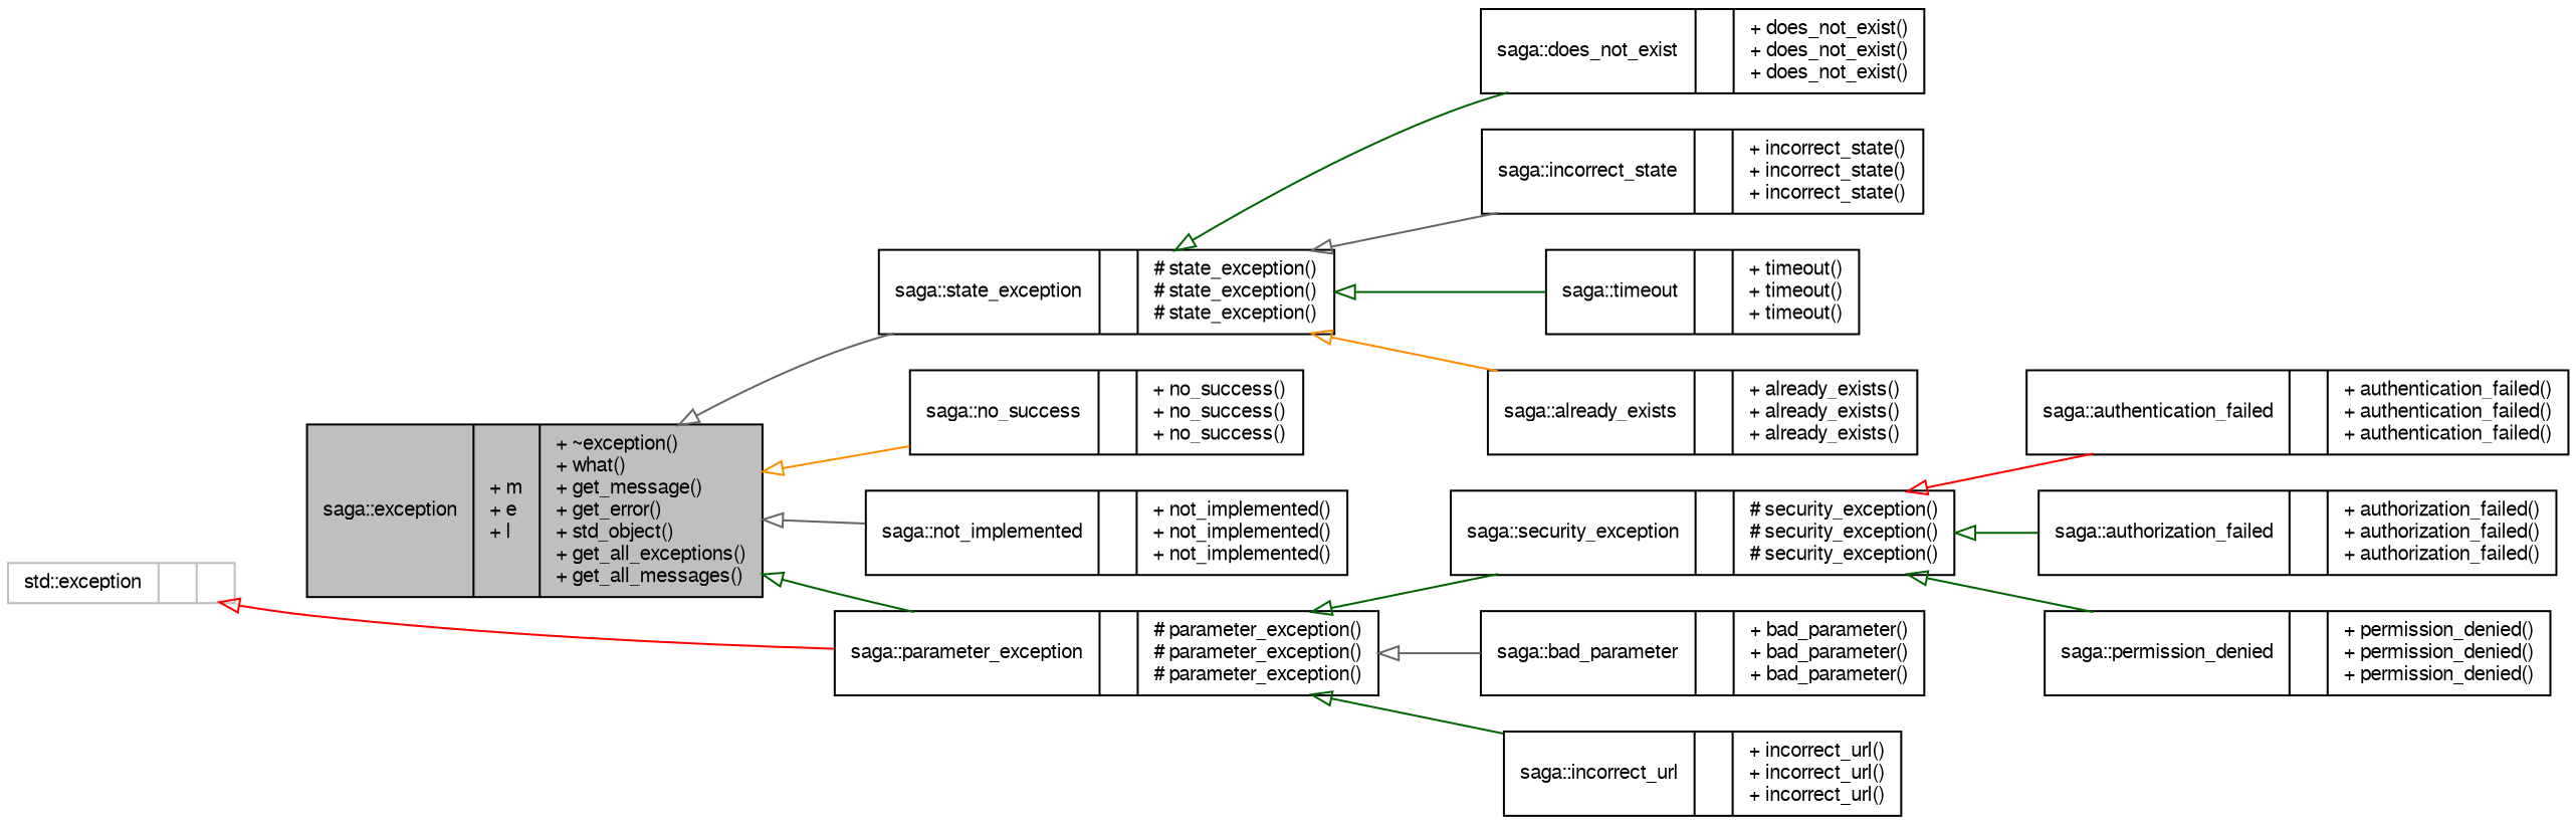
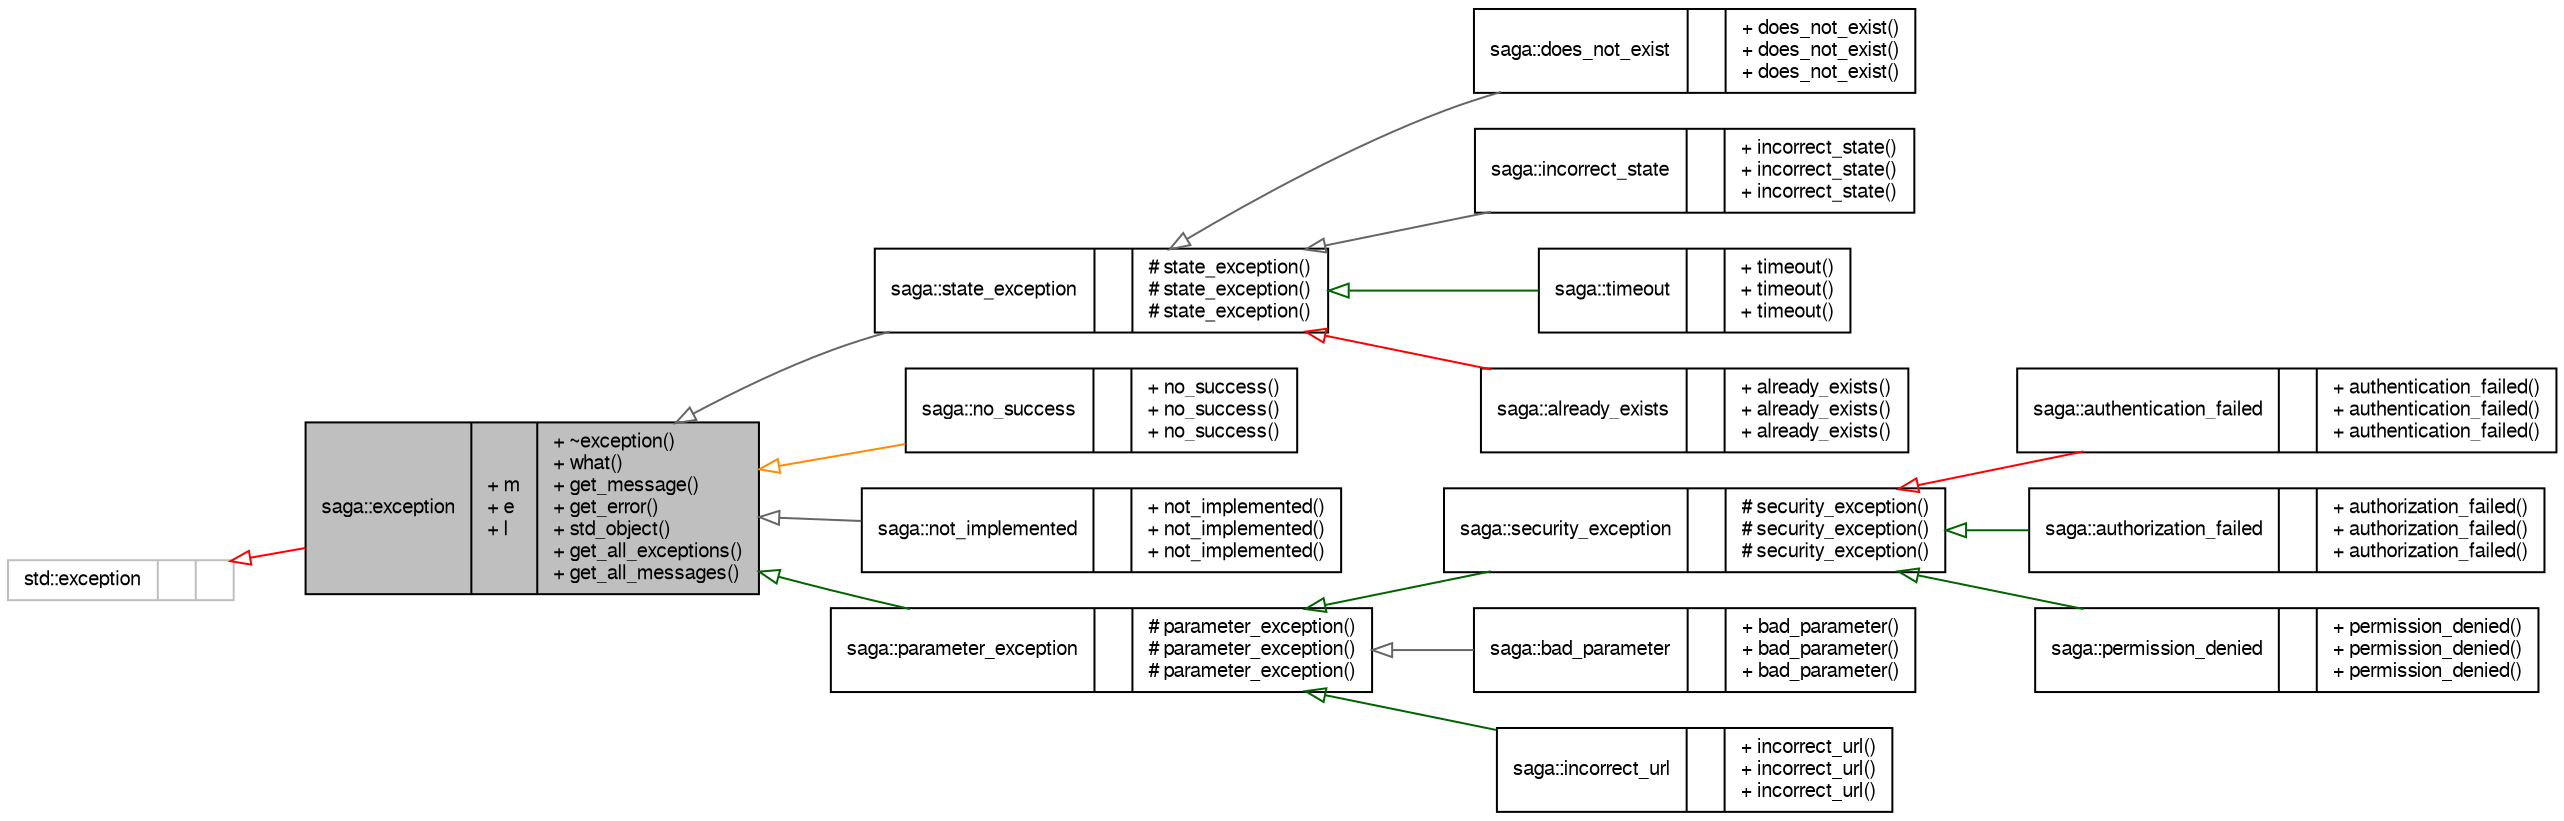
  digraph {
    rankdir=LR
    node [color=black fontname=FreeSans fontsize=10 shape=record]
    edge [arrowtail=onormal color=darkgreen dir=back fontname=FreeSans fontsize=10 labelfontname=FreeSans labelfontsize=10 style=solid]
    n1 [fillcolor=grey75 fontcolor=black height=0.2 label="{saga::exception\n|+ m\l+ e\l+ l\l|+ ~exception()\l+ what()\l+ get_message()\l+ get_error()\l+ std_object()\l+ get_all_exceptions()\l+ get_all_messages()\l}" style=filled width=0.4]
    n2 [height=0.2 label="{saga::no_success\n||+ no_success()\l+ no_success()\l+ no_success()\l}" width=0.4]
    n3 [height=0.2 label="{saga::not_implemented\n||+ not_implemented()\l+ not_implemented()\l+ not_implemented()\l}" width=0.4]
    n4 [height=0.2 label="{saga::parameter_exception\n||# parameter_exception()\l# parameter_exception()\l# parameter_exception()\l}" width=0.4]
    n5 [height=0.2 label="{saga::state_exception\n||# state_exception()\l# state_exception()\l# state_exception()\l}" width=0.4]
    n6 [height=0.2 label="{saga::security_exception\n||# security_exception()\l# security_exception()\l# security_exception()\l}" width=0.4]
    n7 [height=0.2 label="{saga::bad_parameter\n||+ bad_parameter()\l+ bad_parameter()\l+ bad_parameter()\l}" width=0.4]
    n8 [height=0.2 label="{saga::incorrect_url\n||+ incorrect_url()\l+ incorrect_url()\l+ incorrect_url()\l}" width=0.4]
    n9 [height=0.2 label="{saga::authentication_failed\n||+ authentication_failed()\l+ authentication_failed()\l+ authentication_failed()\l}" width=0.4]
    n10 [height=0.2 label="{saga::authorization_failed\n||+ authorization_failed()\l+ authorization_failed()\l+ authorization_failed()\l}" width=0.4]
    n11 [height=0.2 label="{saga::permission_denied\n||+ permission_denied()\l+ permission_denied()\l+ permission_denied()\l}" width=0.4]
    n12 [height=0.2 label="{saga::already_exists\n||+ already_exists()\l+ already_exists()\l+ already_exists()\l}" width=0.4]
    n13 [height=0.2 label="{saga::does_not_exist\n||+ does_not_exist()\l+ does_not_exist()\l+ does_not_exist()\l}" width=0.4]
    n14 [height=0.2 label="{saga::incorrect_state\n||+ incorrect_state()\l+ incorrect_state()\l+ incorrect_state()\l}" width=0.4]
    n15 [height=0.2 label="{saga::timeout\n||+ timeout()\l+ timeout()\l+ timeout()\l}" width=0.4]
    n16 [color=grey75 height=0.2 label="{std::exception\n||}" width=0.4]
    n1 -> n2 [color=darkorange]
    n1 -> n3 [color=gray40]
    n1 -> n4
    n1 -> n5 [color=gray40]
    n4 -> n6
    n4 -> n7 [color=gray40]
    n4 -> n8
-   n5 -> n12 [color=darkorange]
-   n5 -> n13
+   n5 -> n12 [color=red]
+   n5 -> n13 [color=gray40]
    n5 -> n14 [color=gray40]
    n5 -> n15
    n6 -> n9 [color=red]
    n6 -> n10
    n6 -> n11
-   n16 -> n4 [color=red]
+   n16 -> n1 [color=red]
  }
